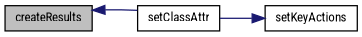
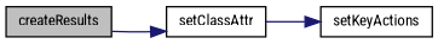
  digraph {
    fontname="Roboto Condensed"
    rankdir=LR
    node [color=black fillcolor=white fontname="Roboto Condensed" fontsize=10 shape=record style=filled]
    edge [color=midnightblue fontname="Roboto Condensed" fontsize=10 labelfontname=Helvetica labelfontsize=10 style=solid]
    n1 [fillcolor=grey75 fontcolor=black height=0.2 label=createResults width=0.4]
    n2 [height=0.2 label=setClassAttr width=0.4]
    n3 [height=0.2 label=setKeyActions width=0.4]
-   n2 -> n1
+   n1 -> n2
    n2 -> n3
  }
